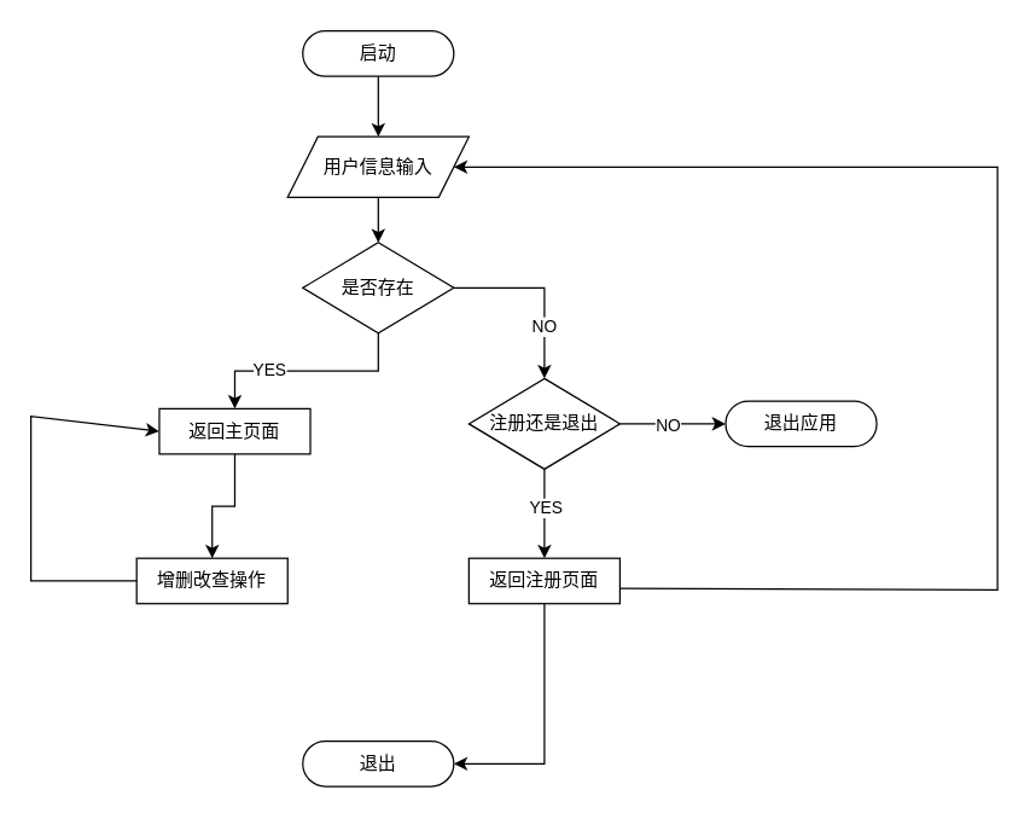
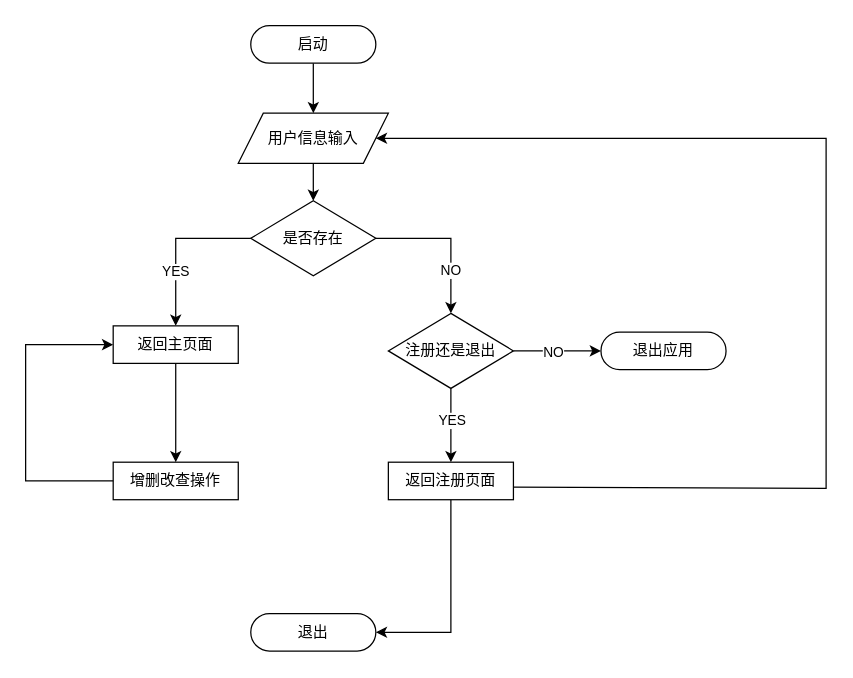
  <mxCell id="0" />
  <mxCell id="1" parent="0" />
  <mxCell id="2" value="" style="edgeStyle=orthogonalEdgeStyle;rounded=0;orthogonalLoop=1;jettySize=auto;html=1;entryX=0.5;entryY=0;entryDx=0;entryDy=0;" edge="1" parent="1" source="3" target="11"><mxGeometry relative="1" as="geometry"><mxPoint x="250" y="100" as="targetPoint" /></mxGeometry></mxCell>
  <mxCell id="3" value="启动" style="rounded=1;whiteSpace=wrap;html=1;glass=0;rotation=0;arcSize=50;" vertex="1" parent="1"><mxGeometry x="200" y="20" width="100" height="30" as="geometry" /></mxCell>
  <mxCell id="4" value="" style="edgeStyle=orthogonalEdgeStyle;rounded=0;orthogonalLoop=1;jettySize=auto;html=1;exitX=0.5;exitY=1;exitDx=0;exitDy=0;" edge="1" parent="1" source="11" target="8"><mxGeometry relative="1" as="geometry"><mxPoint x="250" y="140" as="sourcePoint" /></mxGeometry></mxCell>
  <mxCell id="5" value="YES" style="edgeStyle=orthogonalEdgeStyle;rounded=0;orthogonalLoop=1;jettySize=auto;html=1;" edge="1" parent="1" source="8" target="10"><mxGeometry x="0.333" relative="1" as="geometry"><mxPoint as="offset" /></mxGeometry></mxCell>
  <mxCell id="6" style="edgeStyle=orthogonalEdgeStyle;rounded=0;orthogonalLoop=1;jettySize=auto;html=1;entryX=0.5;entryY=0;entryDx=0;entryDy=0;" edge="1" parent="1" source="8" target="16"><mxGeometry relative="1" as="geometry"><mxPoint x="360" y="260" as="targetPoint" /></mxGeometry></mxCell>
  <mxCell id="7" value="NO" style="edgeLabel;html=1;align=center;verticalAlign=middle;resizable=0;points=[];" vertex="1" connectable="0" parent="6"><mxGeometry x="0.423" y="-1" relative="1" as="geometry"><mxPoint as="offset" /></mxGeometry></mxCell>
  <mxCell id="8" value="是否存在" style="rhombus;whiteSpace=wrap;html=1;" vertex="1" parent="1"><mxGeometry x="200" y="160" width="100" height="60" as="geometry" /></mxCell>
  <mxCell id="9" style="edgeStyle=orthogonalEdgeStyle;rounded=0;orthogonalLoop=1;jettySize=auto;html=1;entryX=0.5;entryY=0;entryDx=0;entryDy=0;" edge="1" parent="1" source="10" target="20"><mxGeometry relative="1" as="geometry" /></mxCell>
- <mxCell id="10" value="返回主页面" style="rounded=0;whiteSpace=wrap;html=1;" vertex="1" parent="1"><mxGeometry x="105" y="270" width="100" height="30" as="geometry" /></mxCell>
+ <mxCell id="10" value="返回主页面" style="rounded=0;whiteSpace=wrap;html=1;" vertex="1" parent="1"><mxGeometry x="90" y="260" width="100" height="30" as="geometry" /></mxCell>
  <mxCell id="11" value="用户信息输入" style="shape=parallelogram;perimeter=parallelogramPerimeter;whiteSpace=wrap;html=1;fixedSize=1;" vertex="1" parent="1"><mxGeometry x="190" y="90" width="120" height="40" as="geometry" /></mxCell>
  <mxCell id="12" style="edgeStyle=orthogonalEdgeStyle;rounded=0;orthogonalLoop=1;jettySize=auto;html=1;entryX=0;entryY=0.5;entryDx=0;entryDy=0;" edge="1" parent="1" source="16" target="17"><mxGeometry relative="1" as="geometry" /></mxCell>
  <mxCell id="13" value="NO" style="edgeLabel;html=1;align=center;verticalAlign=middle;resizable=0;points=[];" vertex="1" connectable="0" parent="12"><mxGeometry x="-0.114" y="1" relative="1" as="geometry"><mxPoint y="1" as="offset" /></mxGeometry></mxCell>
  <mxCell id="14" style="edgeStyle=orthogonalEdgeStyle;rounded=0;orthogonalLoop=1;jettySize=auto;html=1;exitX=0.5;exitY=1;exitDx=0;exitDy=0;" edge="1" parent="1" source="16" target="19"><mxGeometry relative="1" as="geometry" /></mxCell>
  <mxCell id="15" value="YES" style="edgeLabel;html=1;align=center;verticalAlign=middle;resizable=0;points=[];" vertex="1" connectable="0" parent="14"><mxGeometry x="-0.152" relative="1" as="geometry"><mxPoint as="offset" /></mxGeometry></mxCell>
  <mxCell id="16" value="注册还是退出" style="rhombus;whiteSpace=wrap;html=1;" vertex="1" parent="1"><mxGeometry x="310" y="250" width="100" height="60" as="geometry" /></mxCell>
  <mxCell id="17" value="退出应用" style="rounded=1;whiteSpace=wrap;html=1;glass=0;rotation=0;arcSize=50;" vertex="1" parent="1"><mxGeometry x="480" y="265" width="100" height="30" as="geometry" /></mxCell>
  <mxCell id="18" style="edgeStyle=orthogonalEdgeStyle;rounded=0;orthogonalLoop=1;jettySize=auto;html=1;exitX=0.5;exitY=1;exitDx=0;exitDy=0;entryX=1;entryY=0.5;entryDx=0;entryDy=0;" edge="1" parent="1" source="19" target="21"><mxGeometry relative="1" as="geometry" /></mxCell>
  <mxCell id="19" value="返回注册页面" style="rounded=0;whiteSpace=wrap;html=1;" vertex="1" parent="1"><mxGeometry x="310" y="369" width="100" height="30" as="geometry" /></mxCell>
  <mxCell id="20" value="增删改查操作" style="rounded=0;whiteSpace=wrap;html=1;" vertex="1" parent="1"><mxGeometry x="90" y="369" width="100" height="30" as="geometry" /></mxCell>
  <mxCell id="21" value="退出" style="rounded=1;whiteSpace=wrap;html=1;glass=0;rotation=0;arcSize=50;" vertex="1" parent="1"><mxGeometry x="200" y="490" width="100" height="30" as="geometry" /></mxCell>
  <mxCell id="22" value="" style="endArrow=classic;html=1;rounded=0;exitX=1;exitY=0.5;exitDx=0;exitDy=0;entryX=1;entryY=0.5;entryDx=0;entryDy=0;" edge="1" parent="1" target="11"><mxGeometry width="50" height="50" relative="1" as="geometry"><mxPoint x="410" y="389" as="sourcePoint" /><mxPoint x="330" y="110" as="targetPoint" /><Array as="points"><mxPoint x="660" y="390" /><mxPoint x="660" y="110" /></Array></mxGeometry></mxCell>
  <mxCell id="23" value="" style="endArrow=classic;html=1;rounded=0;exitX=0;exitY=0.5;exitDx=0;exitDy=0;entryX=0;entryY=0.5;entryDx=0;entryDy=0;" edge="1" parent="1" source="20" target="10"><mxGeometry width="50" height="50" relative="1" as="geometry"><mxPoint x="0" y="370" as="sourcePoint" /><mxPoint x="80" y="270" as="targetPoint" /><Array as="points"><mxPoint x="20" y="384" /><mxPoint x="20" y="275" /></Array></mxGeometry></mxCell>
